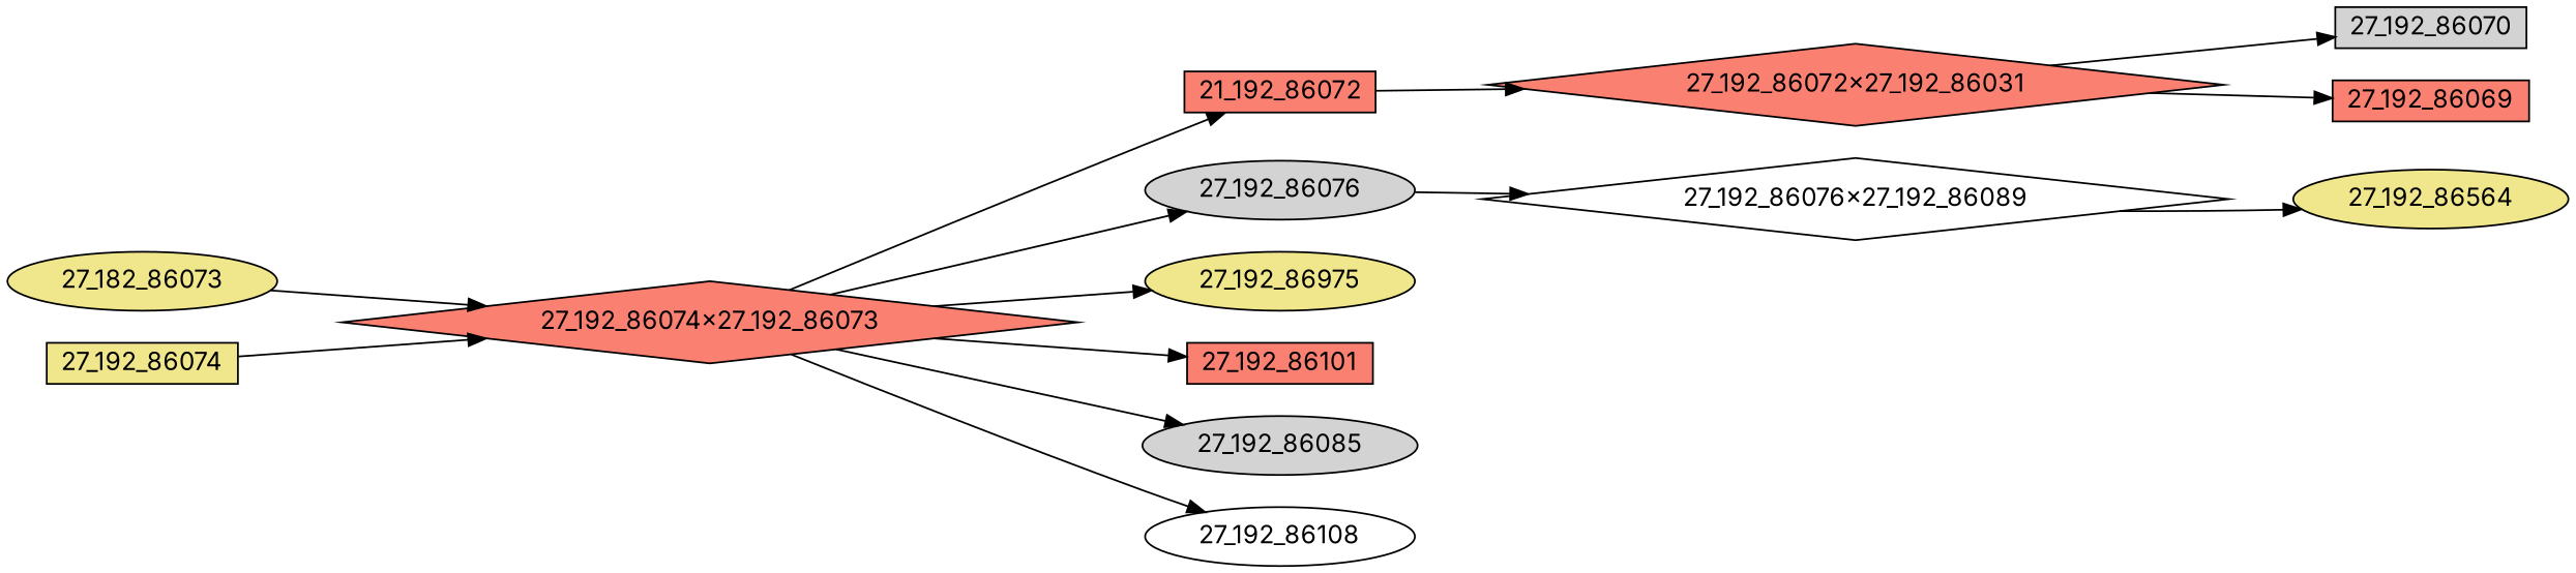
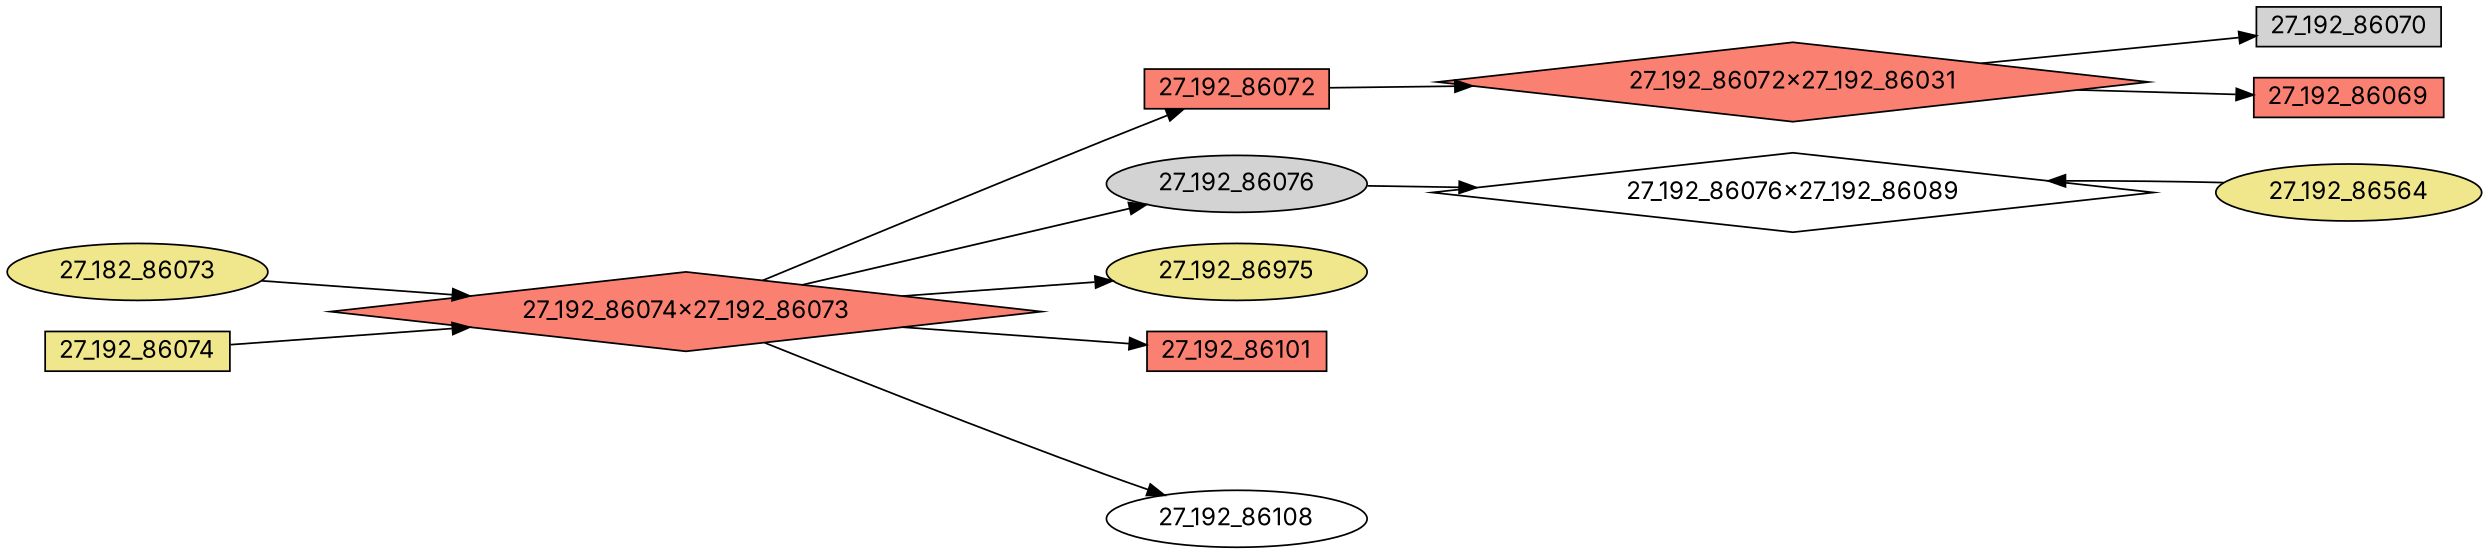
  digraph {
    fontname=Inter
    rankdir=LR
    node [fillcolor=salmon fontcolor=black fontname=Inter regular=0 shape=ellipse style=filled]
    edge [fontname=Inter]
-   "27_192_86072" [height=0.3 shape=box width=0.5 label="21_192_86072"]
+   "27_192_86072" [height=0.3 shape=box width=0.5]
    n2 [height=.1 label="27_192_86072x27_192_86031" shape=diamond width=.1 fontcolor="" regular=""]
    "27_192_86070" [fillcolor=lightgrey height=0.3 shape=box width=0.5]
    "27_192_86069" [height=0.3 shape=box width=0.5]
    "27_192_86074x27_192_86073" [height=.1 shape=diamond width=.1 fontcolor="" regular=""]
    "27_192_86076" [fillcolor=lightgrey height=0.3 width=0.5]
    n7 [fillcolor=khaki height=0.3 label="27_192_86975" width=0.5]
    "27_192_86101" [height=0.3 shape=box width=0.5]
-   "27_192_86085" [fillcolor=lightgrey height=0.3 width=0.5]
    "27_192_86108" [fillcolor=white height=0.3 width=0.5]
    "27_192_86076x27_192_86089" [fillcolor=white height=.1 shape=diamond width=.1 fontcolor="" regular=""]
    "27_192_86564" [fillcolor=khaki height=0.3 width=0.5]
    n13 [fillcolor=khaki height=0.3 label="27_182_86073" width=0.5]
    "27_192_86074" [fillcolor=khaki height=0.3 shape=box width=0.5]
    "27_192_86072" -> n2
    n2 -> "27_192_86070"
    n2 -> "27_192_86069"
    "27_192_86074x27_192_86073" -> "27_192_86072"
    "27_192_86074x27_192_86073" -> "27_192_86076"
    "27_192_86074x27_192_86073" -> n7
    "27_192_86074x27_192_86073" -> "27_192_86101"
-   "27_192_86074x27_192_86073" -> "27_192_86085"
    "27_192_86074x27_192_86073" -> "27_192_86108"
    "27_192_86076" -> "27_192_86076x27_192_86089"
-   "27_192_86076x27_192_86089" -> "27_192_86564"
+   "27_192_86564" -> "27_192_86076x27_192_86089"
    n13 -> "27_192_86074x27_192_86073"
    "27_192_86074" -> "27_192_86074x27_192_86073"
  }
